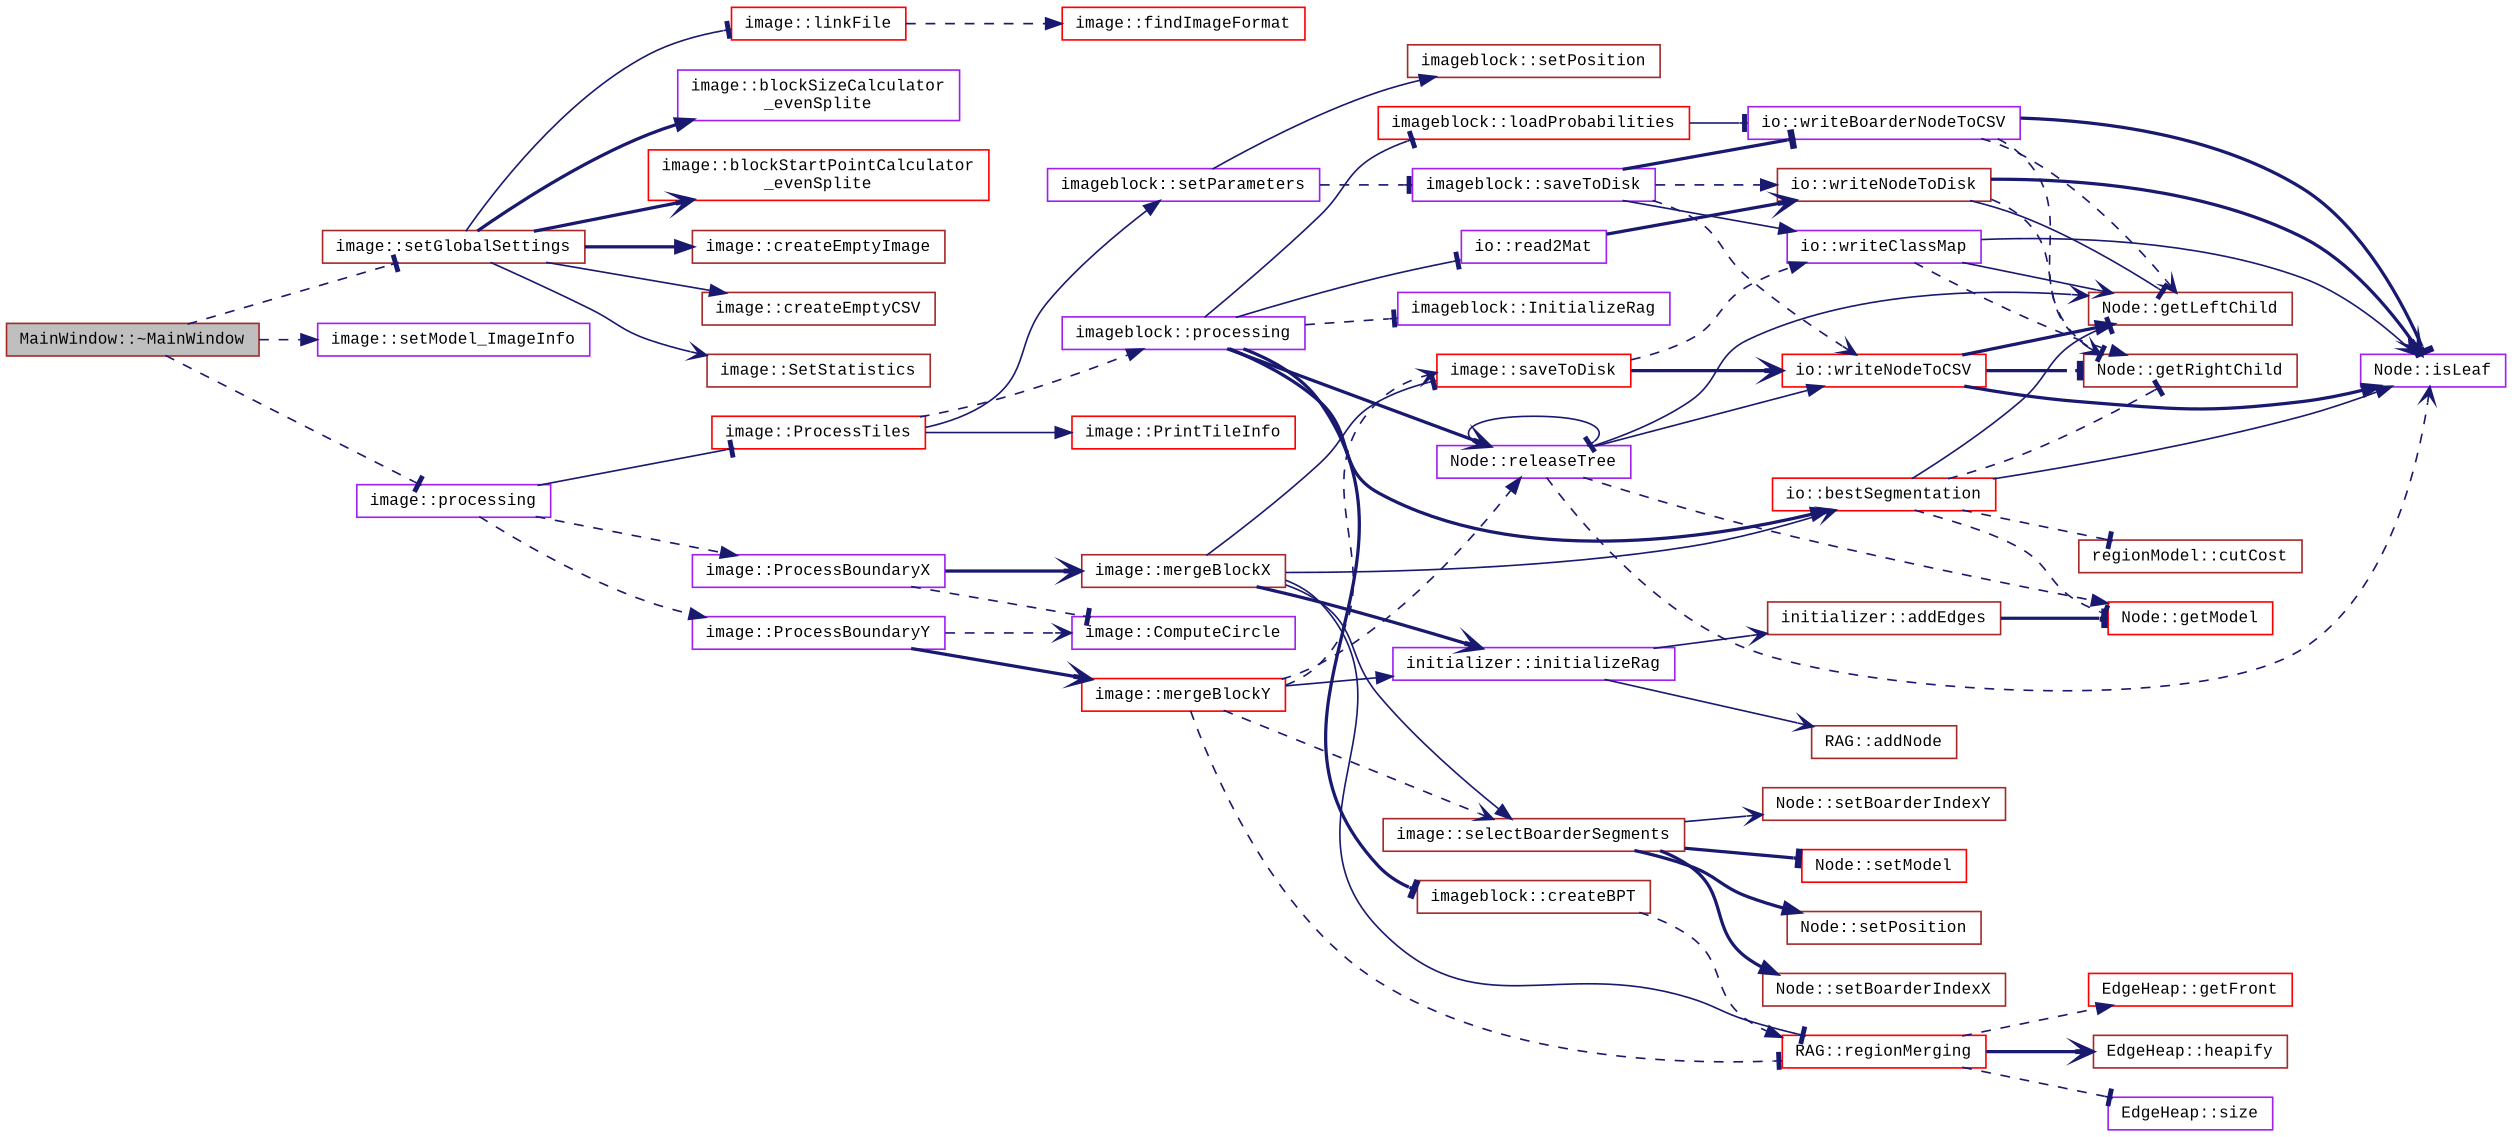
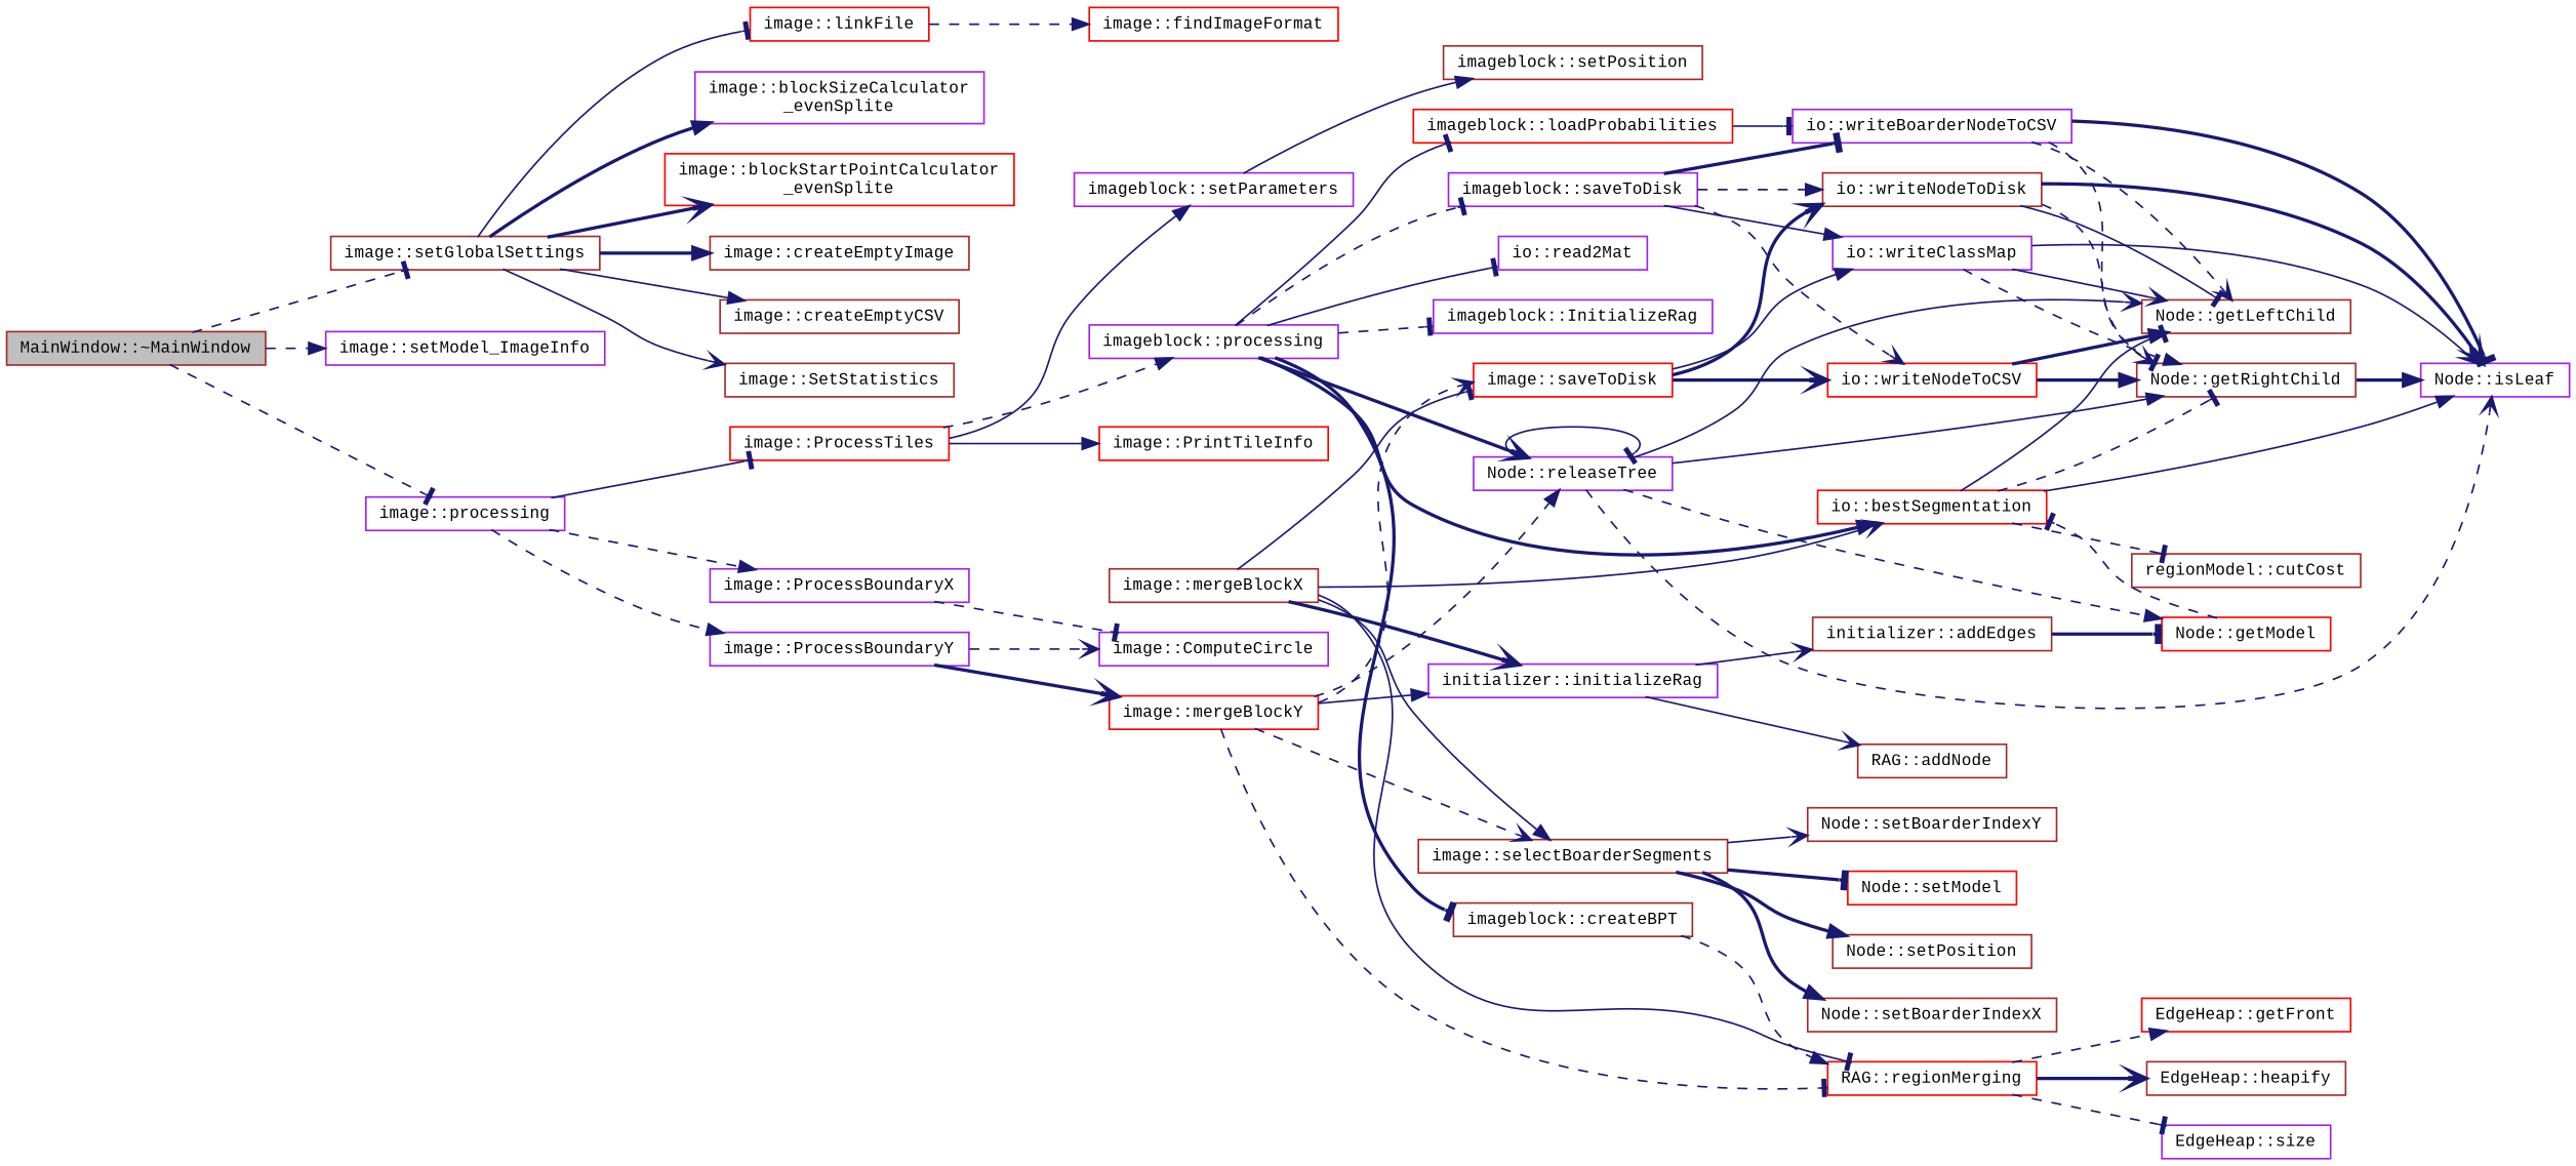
  digraph {
    fontname="Liberation Mono"
    rankdir=LR
    node [color=brown fillcolor=white fontname="Liberation Mono" fontsize=10 shape=record style=filled]
    edge [arrowhead=normal color=midnightblue fontname="Liberation Mono" fontsize=10 labelfontname=Helvetica labelfontsize=10 style=dashed]
    n1 [fillcolor=grey75 fontcolor=black height=0.2 label="MainWindow::~MainWindow" width=0.4]
    n2 [height=0.2 label="image::setGlobalSettings" width=0.4]
    n3 [color=purple height=0.2 label="image::setModel_ImageInfo" width=0.4]
    n4 [color=purple height=0.2 label="image::processing" width=0.4]
    n5 [color=red height=0.2 label="image::linkFile" width=0.4]
    n6 [color=purple height=0.2 label="image::blockSizeCalculator\l_evenSplite" width=0.4]
    n7 [color=red height=0.2 label="image::blockStartPointCalculator\l_evenSplite" width=0.4]
    n8 [height=0.2 label="image::createEmptyImage" width=0.4]
    n9 [height=0.2 label="image::createEmptyCSV" width=0.4]
    n10 [height=0.2 label="image::SetStatistics" width=0.4]
    n11 [color=red height=0.2 label="image::ProcessTiles" width=0.4]
    n12 [color=purple height=0.2 label="image::ProcessBoundaryX" width=0.4]
    n13 [color=purple height=0.2 label="image::ProcessBoundaryY" width=0.4]
    n14 [color=red height=0.2 label="image::findImageFormat" width=0.4]
    n15 [color=red height=0.2 label="image::PrintTileInfo" width=0.4]
    n16 [color=purple height=0.2 label="imageblock::setParameters" width=0.4]
    n17 [color=purple height=0.2 label="imageblock::processing" width=0.4]
    n18 [color=purple height=0.2 label="image::ComputeCircle" width=0.4]
    n19 [height=0.2 label="image::mergeBlockX" width=0.4]
    n20 [color=red height=0.2 label="image::mergeBlockY" width=0.4]
    n21 [height=0.2 label="imageblock::setPosition" width=0.4]
    n22 [color=red height=0.2 label="imageblock::loadProbabilities" width=0.4]
    n23 [color=purple height=0.2 label="imageblock::InitializeRag" width=0.4]
    n24 [height=0.2 label="imageblock::createBPT" width=0.4]
    n25 [color=red height=0.2 label="io::bestSegmentation" width=0.4]
    n26 [color=purple height=0.2 label="imageblock::saveToDisk" width=0.4]
    n27 [color=purple height=0.2 label="Node::releaseTree" width=0.4]
    n28 [color=purple height=0.2 label="io::read2Mat" width=0.4]
    n29 [color=purple height=0.2 label="io::writeBoarderNodeToCSV" width=0.4]
    n30 [color=red height=0.2 label="RAG::regionMerging" width=0.4]
    n31 [color=purple height=0.2 label="Node::isLeaf" width=0.4]
    n32 [height=0.2 label="Node::getLeftChild" width=0.4]
    n33 [height=0.2 label="Node::getRightChild" width=0.4]
    n34 [color=red height=0.2 label="Node::getModel" width=0.4]
    n35 [height=0.2 label="regionModel::cutCost" width=0.4]
    n36 [height=0.2 label="io::writeNodeToDisk" width=0.4]
    n37 [color=red height=0.2 label="io::writeNodeToCSV" width=0.4]
    n38 [color=purple height=0.2 label="io::writeClassMap" width=0.4]
    n39 [height=0.2 label="EdgeHeap::heapify" width=0.4]
    n40 [color=purple height=0.2 label="EdgeHeap::size" width=0.4]
    n41 [color=red height=0.2 label="EdgeHeap::getFront" width=0.4]
    n42 [height=0.2 label="image::selectBoarderSegments" width=0.4]
    n43 [color=purple height=0.2 label="initializer::initializeRag" width=0.4]
    n44 [color=red height=0.2 label="image::saveToDisk" width=0.4]
    n45 [height=0.2 label="Node::setPosition" width=0.4]
    n46 [height=0.2 label="Node::setBoarderIndexX" width=0.4]
    n47 [height=0.2 label="Node::setBoarderIndexY" width=0.4]
    n48 [color=red height=0.2 label="Node::setModel" width=0.4]
    n49 [height=0.2 label="RAG::addNode" width=0.4]
    n50 [height=0.2 label="initializer::addEdges" width=0.4]
    n1 -> n2 [arrowhead=tee]
    n1 -> n3
    n1 -> n4 [arrowhead=tee]
    n2 -> n5 [arrowhead=tee style=solid]
    n2 -> n6 [style=bold]
    n2 -> n7 [arrowhead=vee style=bold]
    n2 -> n8 [style=bold]
    n2 -> n9 [style=solid]
    n2 -> n10 [arrowhead=vee style=solid]
    n4 -> n11 [arrowhead=tee style=solid]
    n4 -> n12
    n4 -> n13
    n5 -> n14
    n11 -> n15 [style=solid]
    n11 -> n16 [style=solid]
    n11 -> n17
    n12 -> n18 [arrowhead=tee]
-   n12 -> n19 [arrowhead=vee style=bold]
    n13 -> n18 [arrowhead=vee]
    n13 -> n20 [arrowhead=vee style=bold]
    n16 -> n21 [style=solid]
    n17 -> n22 [arrowhead=tee style=solid]
    n17 -> n23 [arrowhead=tee]
    n17 -> n24 [arrowhead=tee style=bold]
    n17 -> n25 [style=bold]
-   n16 -> n26 [arrowhead=tee]
+   n17 -> n26 [arrowhead=tee]
    n17 -> n27 [arrowhead=vee style=bold]
    n17 -> n28 [arrowhead=tee style=solid]
    n19 -> n25 [arrowhead=vee style=solid]
    n19 -> n30 [arrowhead=tee style=solid]
    n19 -> n42 [style=solid]
    n19 -> n43 [arrowhead=vee style=bold]
    n19 -> n44 [arrowhead=tee style=solid]
    n20 -> n27
    n20 -> n30 [arrowhead=tee]
    n20 -> n42 [arrowhead=vee]
    n20 -> n43 [style=solid]
    n20 -> n44 [arrowhead=vee]
    n22 -> n29 [arrowhead=tee style=solid]
    n24 -> n30
    n25 -> n31 [style=solid]
    n25 -> n32 [arrowhead=tee style=solid]
    n25 -> n33 [arrowhead=tee]
-   n25 -> n34 [arrowhead=tee]
+   n34 -> n25 [arrowhead=tee]
    n25 -> n35 [arrowhead=tee]
    n26 -> n29 [arrowhead=tee style=bold]
    n26 -> n36
    n26 -> n37 [arrowhead=vee]
    n26 -> n38 [style=solid]
    n27 -> n27 [arrowhead=tee style=solid]
    n27 -> n31 [arrowhead=vee]
    n27 -> n32 [arrowhead=vee style=solid]
-   n27 -> n37 [style=solid]
+   n27 -> n33 [style=solid]
    n27 -> n34
    n29 -> n31 [arrowhead=tee style=bold]
    n29 -> n32 [arrowhead=vee]
    n29 -> n33 [arrowhead=vee]
    n30 -> n39 [arrowhead=vee style=bold]
    n30 -> n40 [arrowhead=tee]
    n30 -> n41
    n36 -> n31 [arrowhead=vee style=bold]
    n36 -> n32 [arrowhead=tee style=solid]
    n36 -> n33 [arrowhead=tee]
-   n37 -> n31 [style=bold]
+   n33 -> n31 [style=bold]
    n37 -> n32 [style=bold]
-   n37 -> n33 [arrowhead=tee style=bold]
+   n37 -> n33 [style=bold]
    n38 -> n31 [arrowhead=vee style=solid]
    n38 -> n32 [arrowhead=vee style=solid]
    n38 -> n33
    n42 -> n45 [style=bold]
    n42 -> n46 [style=bold]
    n42 -> n47 [arrowhead=vee style=solid]
    n42 -> n48 [arrowhead=tee style=bold]
    n43 -> n49 [arrowhead=vee style=solid]
    n43 -> n50 [arrowhead=vee style=solid]
-   n28 -> n36 [arrowhead=vee style=bold]
+   n44 -> n36 [arrowhead=vee style=bold]
    n44 -> n37 [arrowhead=vee style=bold]
-   n44 -> n38
+   n44 -> n38 [style=solid]
    n50 -> n34 [arrowhead=tee style=bold]
  }
